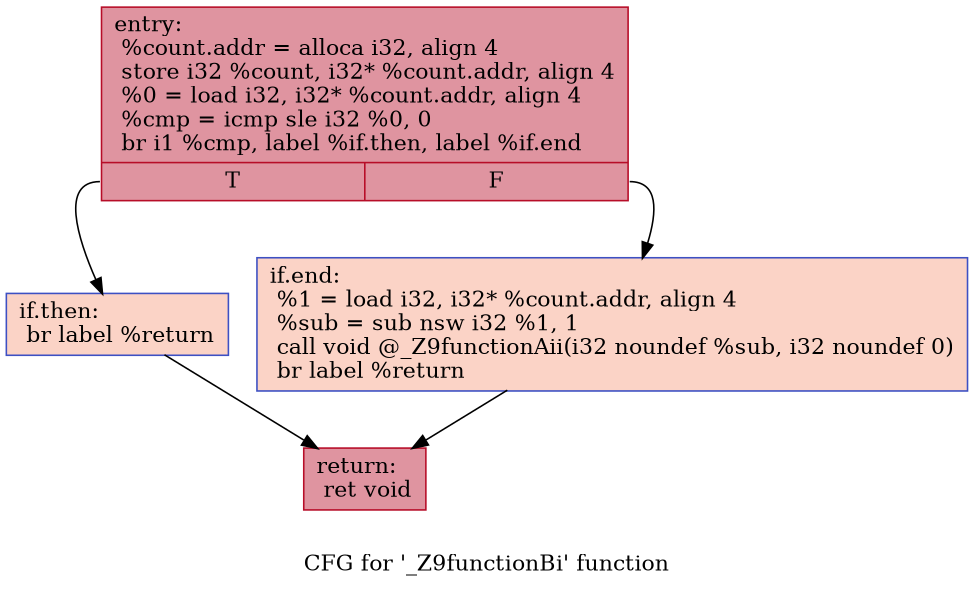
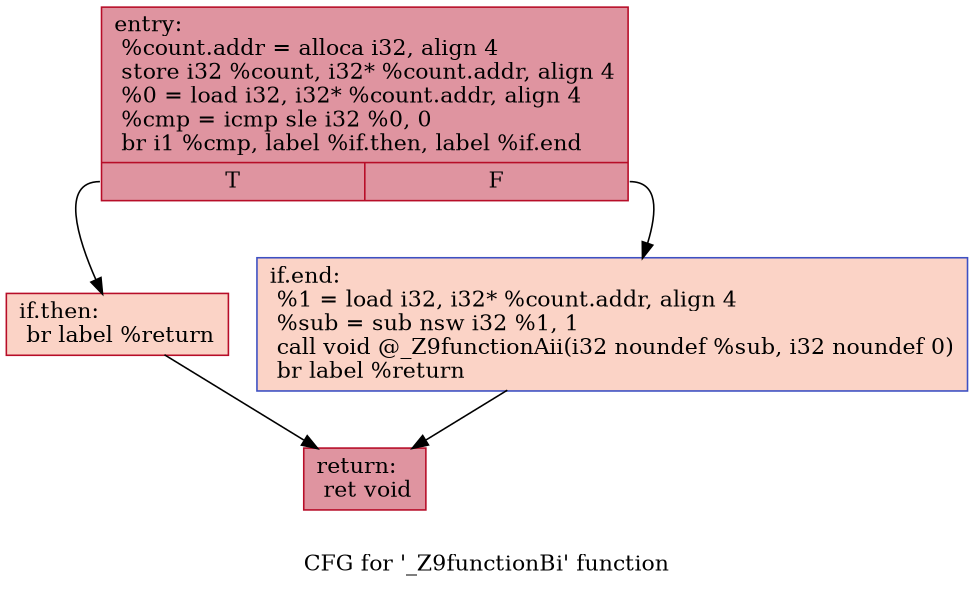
  digraph {
    label="CFG for '_Z9functionBi' function"
    node [color="#b70d28ff" fillcolor="#b70d2870" shape=record style=filled]
    n1 [label="{entry:\l  %count.addr = alloca i32, align 4\l  store i32 %count, i32* %count.addr, align 4\l  %0 = load i32, i32* %count.addr, align 4\l  %cmp = icmp sle i32 %0, 0\l  br i1 %cmp, label %if.then, label %if.end\l|{<s0>T|<s1>F}}"]
-   n2 [color="#3d50c3ff" fillcolor="#f59c7d70" label="{if.then:                                          \l  br label %return\l}"]
+   n2 [fillcolor="#f59c7d70" label="{if.then:                                          \l  br label %return\l}"]
    n3 [color="#3d50c3ff" fillcolor="#f59c7d70" label="{if.end:                                           \l  %1 = load i32, i32* %count.addr, align 4\l  %sub = sub nsw i32 %1, 1\l  call void @_Z9functionAii(i32 noundef %sub, i32 noundef 0)\l  br label %return\l}"]
    n4 [label="{return:                                           \l  ret void\l}"]
    n1 -> n2 [tailport=s0]
    n1 -> n3 [tailport=s1]
    n2 -> n4
    n3 -> n4
  }
